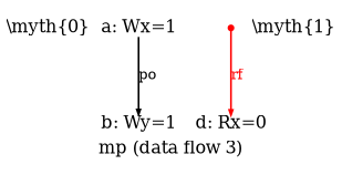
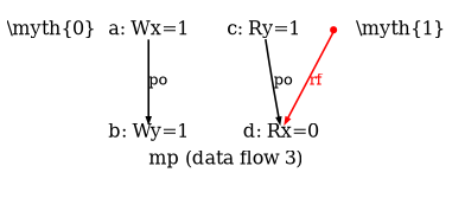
  digraph {
    fontsize=10
    label="mp (data flow 3)"
    splines=spline
    node [fixedsize=true fontsize=10 shape=none]
    edge [arrowsize=0.300000 fontsize=8]
    n1 [height=0.091875 label="\\myth{0}" width=0.455000]
    n2 [height=0.138889 label="a: Wx=1" width=0.486111]
    n3 [height=0.138889 label="b: Wy=1" width=0.486111]
+   n4 [height=0.138889 label="c: Ry=1" width=0.486111]
    n5 [height=0.138889 label="d: Rx=0" width=0.486111]
    n6 [height=0.091875 label="\\myth{1}" width=0.455000]
    initeiid3 [color=red height=0.04 shape=point width=0.04 fixedsize="" fontsize=""]
    n2 -> n3 [label=po]
+   n4 -> n5 [label=po]
    initeiid3 -> n5 [color=red fontcolor=red label=rf]
  }
